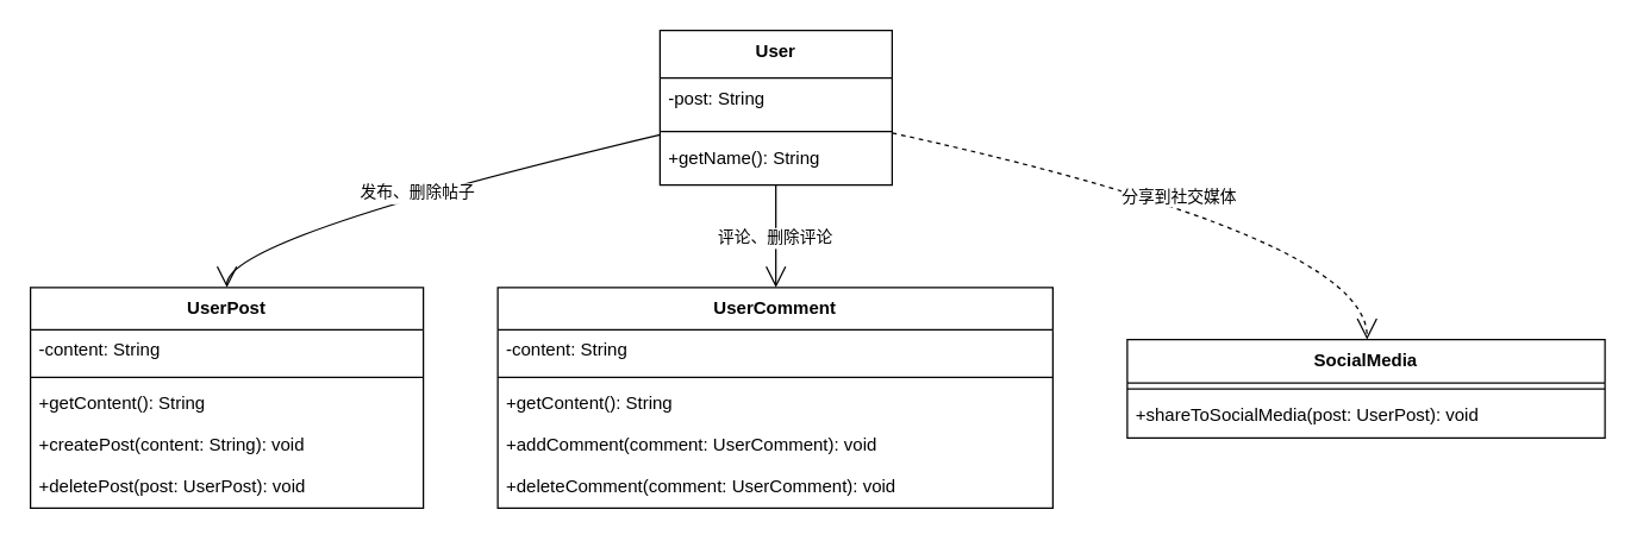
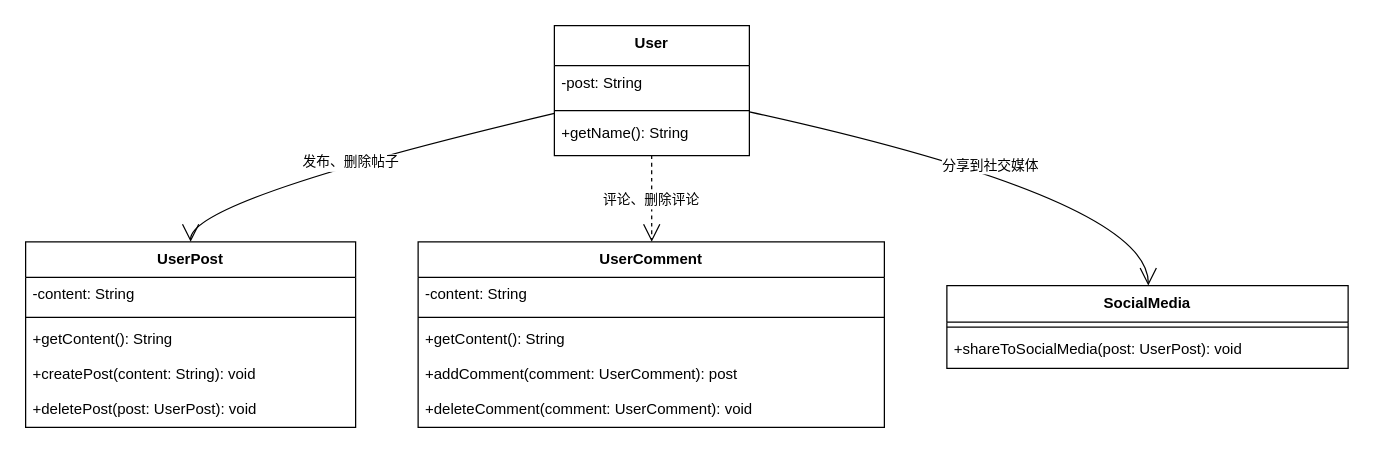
  <mxCell id="0" />
  <mxCell id="1" parent="0" />
  <mxCell id="2" value="User" style="swimlane;fontStyle=1;align=center;verticalAlign=top;childLayout=stackLayout;horizontal=1;startSize=32;horizontalStack=0;resizeParent=1;resizeParentMax=0;resizeLast=0;collapsible=0;marginBottom=0;" vertex="1" parent="1"><mxGeometry x="443" y="20" width="156" height="104" as="geometry" /></mxCell>
  <mxCell id="3" value="-post: String" style="text;strokeColor=none;fillColor=none;align=left;verticalAlign=top;spacingLeft=4;spacingRight=4;overflow=hidden;rotatable=0;points=[[0,0.5],[1,0.5]];portConstraint=eastwest;" vertex="1" parent="2"><mxGeometry y="32" width="156" height="32" as="geometry" /></mxCell>
  <mxCell id="4" style="line;strokeWidth=1;fillColor=none;align=left;verticalAlign=middle;spacingTop=-1;spacingLeft=3;spacingRight=3;rotatable=0;labelPosition=right;points=[];portConstraint=eastwest;strokeColor=inherit;" vertex="1" parent="2"><mxGeometry y="64" width="156" height="8" as="geometry" /></mxCell>
  <mxCell id="5" value="+getName(): String" style="text;strokeColor=none;fillColor=none;align=left;verticalAlign=top;spacingLeft=4;spacingRight=4;overflow=hidden;rotatable=0;points=[[0,0.5],[1,0.5]];portConstraint=eastwest;" vertex="1" parent="2"><mxGeometry y="72" width="156" height="32" as="geometry" /></mxCell>
  <mxCell id="6" value="UserPost" style="swimlane;fontStyle=1;align=center;verticalAlign=top;childLayout=stackLayout;horizontal=1;startSize=28.4;horizontalStack=0;resizeParent=1;resizeParentMax=0;resizeLast=0;collapsible=0;marginBottom=0;" vertex="1" parent="1"><mxGeometry x="20" y="193" width="264" height="148.4" as="geometry" /></mxCell>
  <mxCell id="7" value="-content: String" style="text;strokeColor=none;fillColor=none;align=left;verticalAlign=top;spacingLeft=4;spacingRight=4;overflow=hidden;rotatable=0;points=[[0,0.5],[1,0.5]];portConstraint=eastwest;" vertex="1" parent="6"><mxGeometry y="28.4" width="264" height="28" as="geometry" /></mxCell>
  <mxCell id="8" style="line;strokeWidth=1;fillColor=none;align=left;verticalAlign=middle;spacingTop=-1;spacingLeft=3;spacingRight=3;rotatable=0;labelPosition=right;points=[];portConstraint=eastwest;strokeColor=inherit;" vertex="1" parent="6"><mxGeometry y="56.4" width="264" height="8" as="geometry" /></mxCell>
  <mxCell id="9" value="+getContent(): String" style="text;strokeColor=none;fillColor=none;align=left;verticalAlign=top;spacingLeft=4;spacingRight=4;overflow=hidden;rotatable=0;points=[[0,0.5],[1,0.5]];portConstraint=eastwest;" vertex="1" parent="6"><mxGeometry y="64.4" width="264" height="28" as="geometry" /></mxCell>
  <mxCell id="10" value="+createPost(content: String): void" style="text;strokeColor=none;fillColor=none;align=left;verticalAlign=top;spacingLeft=4;spacingRight=4;overflow=hidden;rotatable=0;points=[[0,0.5],[1,0.5]];portConstraint=eastwest;" vertex="1" parent="6"><mxGeometry y="92.4" width="264" height="28" as="geometry" /></mxCell>
  <mxCell id="11" value="+deletePost(post: UserPost): void" style="text;strokeColor=none;fillColor=none;align=left;verticalAlign=top;spacingLeft=4;spacingRight=4;overflow=hidden;rotatable=0;points=[[0,0.5],[1,0.5]];portConstraint=eastwest;" vertex="1" parent="6"><mxGeometry y="120.4" width="264" height="28" as="geometry" /></mxCell>
  <mxCell id="12" value="UserComment" style="swimlane;fontStyle=1;align=center;verticalAlign=top;childLayout=stackLayout;horizontal=1;startSize=28.4;horizontalStack=0;resizeParent=1;resizeParentMax=0;resizeLast=0;collapsible=0;marginBottom=0;" vertex="1" parent="1"><mxGeometry x="334" y="193" width="373" height="148.4" as="geometry" /></mxCell>
  <mxCell id="13" value="-content: String" style="text;strokeColor=none;fillColor=none;align=left;verticalAlign=top;spacingLeft=4;spacingRight=4;overflow=hidden;rotatable=0;points=[[0,0.5],[1,0.5]];portConstraint=eastwest;" vertex="1" parent="12"><mxGeometry y="28.4" width="373" height="28" as="geometry" /></mxCell>
  <mxCell id="14" style="line;strokeWidth=1;fillColor=none;align=left;verticalAlign=middle;spacingTop=-1;spacingLeft=3;spacingRight=3;rotatable=0;labelPosition=right;points=[];portConstraint=eastwest;strokeColor=inherit;" vertex="1" parent="12"><mxGeometry y="56.4" width="373" height="8" as="geometry" /></mxCell>
  <mxCell id="15" value="+getContent(): String" style="text;strokeColor=none;fillColor=none;align=left;verticalAlign=top;spacingLeft=4;spacingRight=4;overflow=hidden;rotatable=0;points=[[0,0.5],[1,0.5]];portConstraint=eastwest;" vertex="1" parent="12"><mxGeometry y="64.4" width="373" height="28" as="geometry" /></mxCell>
- <mxCell id="16" value="+addComment(comment: UserComment): void" style="text;strokeColor=none;fillColor=none;align=left;verticalAlign=top;spacingLeft=4;spacingRight=4;overflow=hidden;rotatable=0;points=[[0,0.5],[1,0.5]];portConstraint=eastwest;" vertex="1" parent="12"><mxGeometry y="92.4" width="373" height="28" as="geometry" /></mxCell>
+ <mxCell id="16" value="+addComment(comment: UserComment): post" style="text;strokeColor=none;fillColor=none;align=left;verticalAlign=top;spacingLeft=4;spacingRight=4;overflow=hidden;rotatable=0;points=[[0,0.5],[1,0.5]];portConstraint=eastwest;" vertex="1" parent="12"><mxGeometry y="92.4" width="373" height="28" as="geometry" /></mxCell>
  <mxCell id="17" value="+deleteComment(comment: UserComment): void" style="text;strokeColor=none;fillColor=none;align=left;verticalAlign=top;spacingLeft=4;spacingRight=4;overflow=hidden;rotatable=0;points=[[0,0.5],[1,0.5]];portConstraint=eastwest;" vertex="1" parent="12"><mxGeometry y="120.4" width="373" height="28" as="geometry" /></mxCell>
  <mxCell id="18" value="SocialMedia" style="swimlane;fontStyle=1;align=center;verticalAlign=top;childLayout=stackLayout;horizontal=1;startSize=29.2;horizontalStack=0;resizeParent=1;resizeParentMax=0;resizeLast=0;collapsible=0;marginBottom=0;" vertex="1" parent="1"><mxGeometry x="757" y="228" width="321" height="66.2" as="geometry" /></mxCell>
  <mxCell id="19" style="line;strokeWidth=1;fillColor=none;align=left;verticalAlign=middle;spacingTop=-1;spacingLeft=3;spacingRight=3;rotatable=0;labelPosition=right;points=[];portConstraint=eastwest;strokeColor=inherit;" vertex="1" parent="18"><mxGeometry y="29.2" width="321" height="8" as="geometry" /></mxCell>
  <mxCell id="20" value="+shareToSocialMedia(post: UserPost): void" style="text;strokeColor=none;fillColor=none;align=left;verticalAlign=top;spacingLeft=4;spacingRight=4;overflow=hidden;rotatable=0;points=[[0,0.5],[1,0.5]];portConstraint=eastwest;" vertex="1" parent="18"><mxGeometry y="37.2" width="321" height="29" as="geometry" /></mxCell>
  <mxCell id="21" value="发布、删除帖子" style="curved=1;startArrow=none;endArrow=open;endSize=12;exitX=-0.001;exitY=0.676;entryX=0.5;entryY=0;rounded=0;" edge="1" parent="1" source="2" target="6"><mxGeometry relative="1" as="geometry"><Array as="points"><mxPoint x="152" y="159" /></Array></mxGeometry></mxCell>
- <mxCell id="22" value="评论、删除评论" style="curved=1;startArrow=none;endArrow=open;endSize=12;exitX=0.499;exitY=1;entryX=0.501;entryY=0;rounded=0;" edge="1" parent="1" source="2" target="12"><mxGeometry relative="1" as="geometry"><Array as="points" /></mxGeometry></mxCell>
- <mxCell id="23" value="分享到社交媒体" style="curved=1;startArrow=none;endArrow=open;endSize=12;exitX=0.999;exitY=0.663;entryX=0.502;entryY=-0.006;rounded=0;dashed=1;" edge="1" parent="1" source="2" target="18"><mxGeometry relative="1" as="geometry"><Array as="points"><mxPoint x="918" y="159" /></Array></mxGeometry></mxCell>
+ <mxCell id="22" value="评论、删除评论" style="curved=1;startArrow=none;endArrow=open;endSize=12;exitX=0.499;exitY=1;entryX=0.501;entryY=0;rounded=0;dashed=1;" edge="1" parent="1" source="2" target="12"><mxGeometry relative="1" as="geometry"><Array as="points" /></mxGeometry></mxCell>
+ <mxCell id="23" value="分享到社交媒体" style="curved=1;startArrow=none;endArrow=open;endSize=12;exitX=0.999;exitY=0.663;entryX=0.502;entryY=-0.006;rounded=0;" edge="1" parent="1" source="2" target="18"><mxGeometry relative="1" as="geometry"><Array as="points"><mxPoint x="918" y="159" /></Array></mxGeometry></mxCell>
